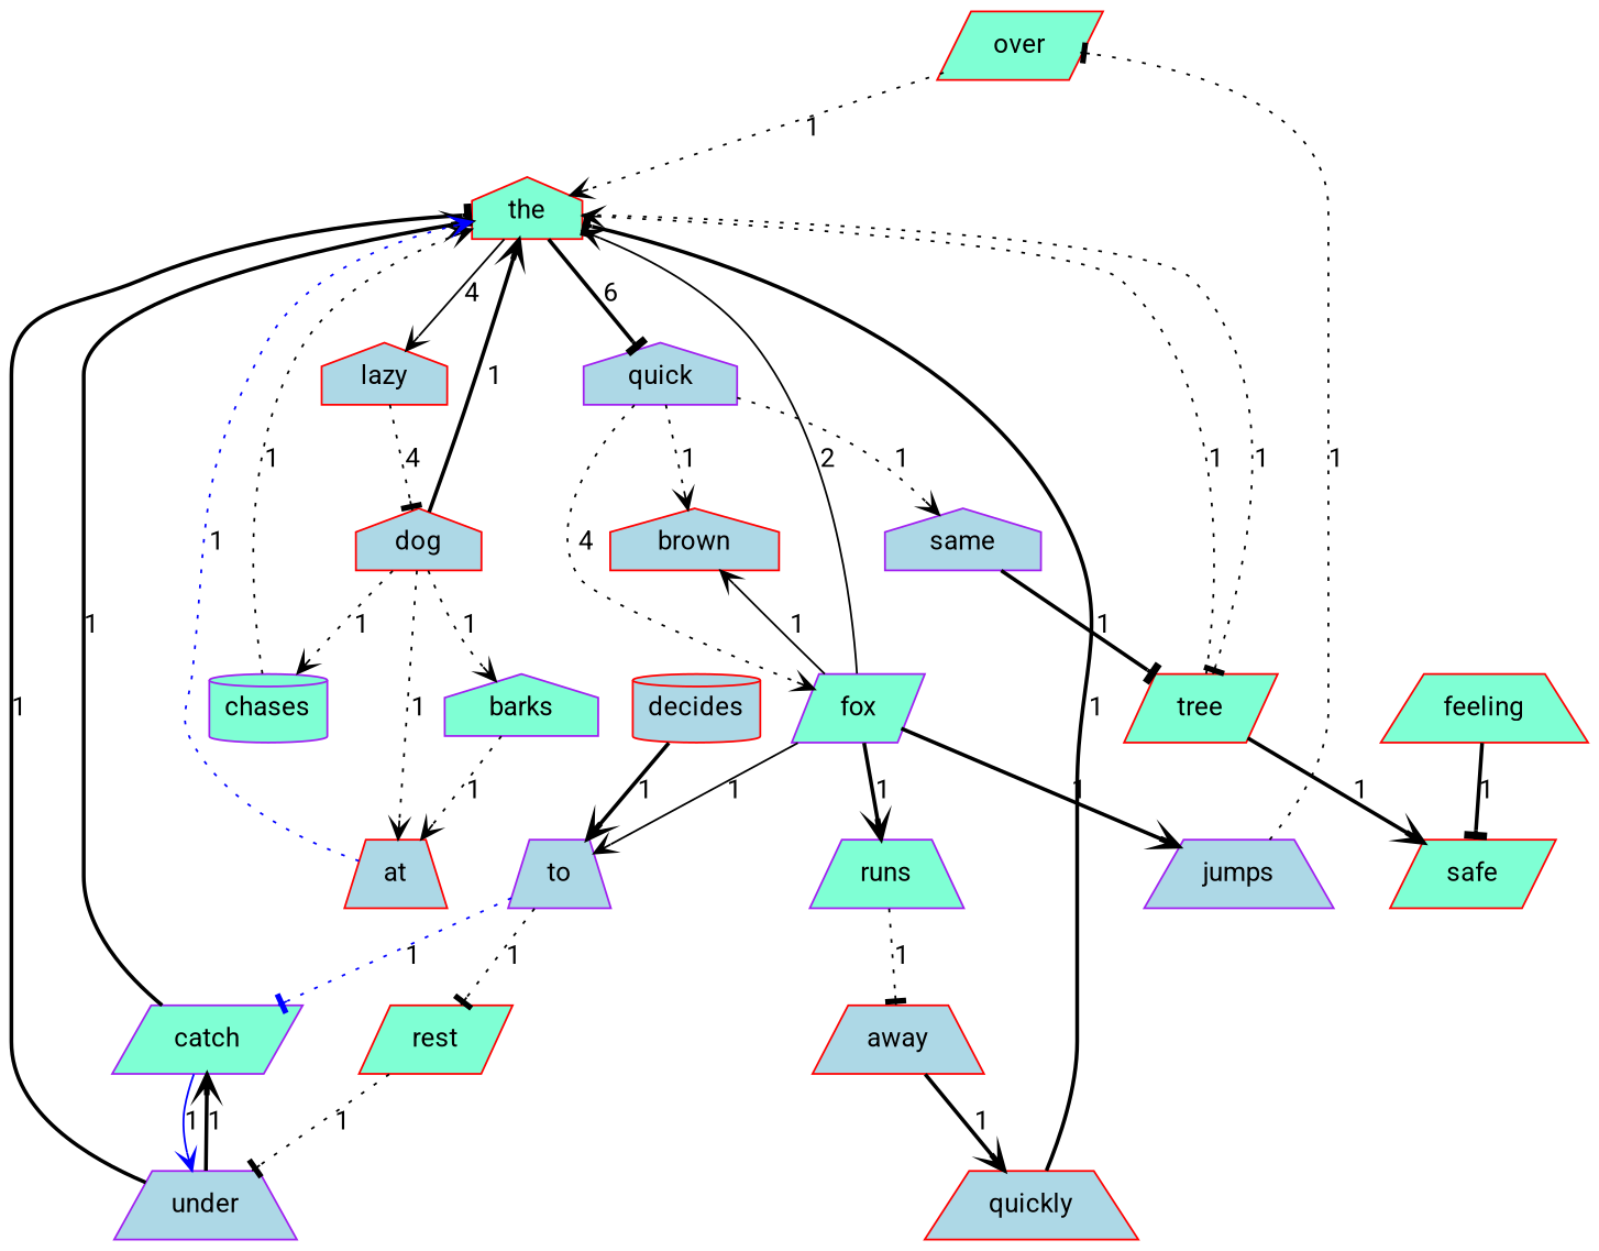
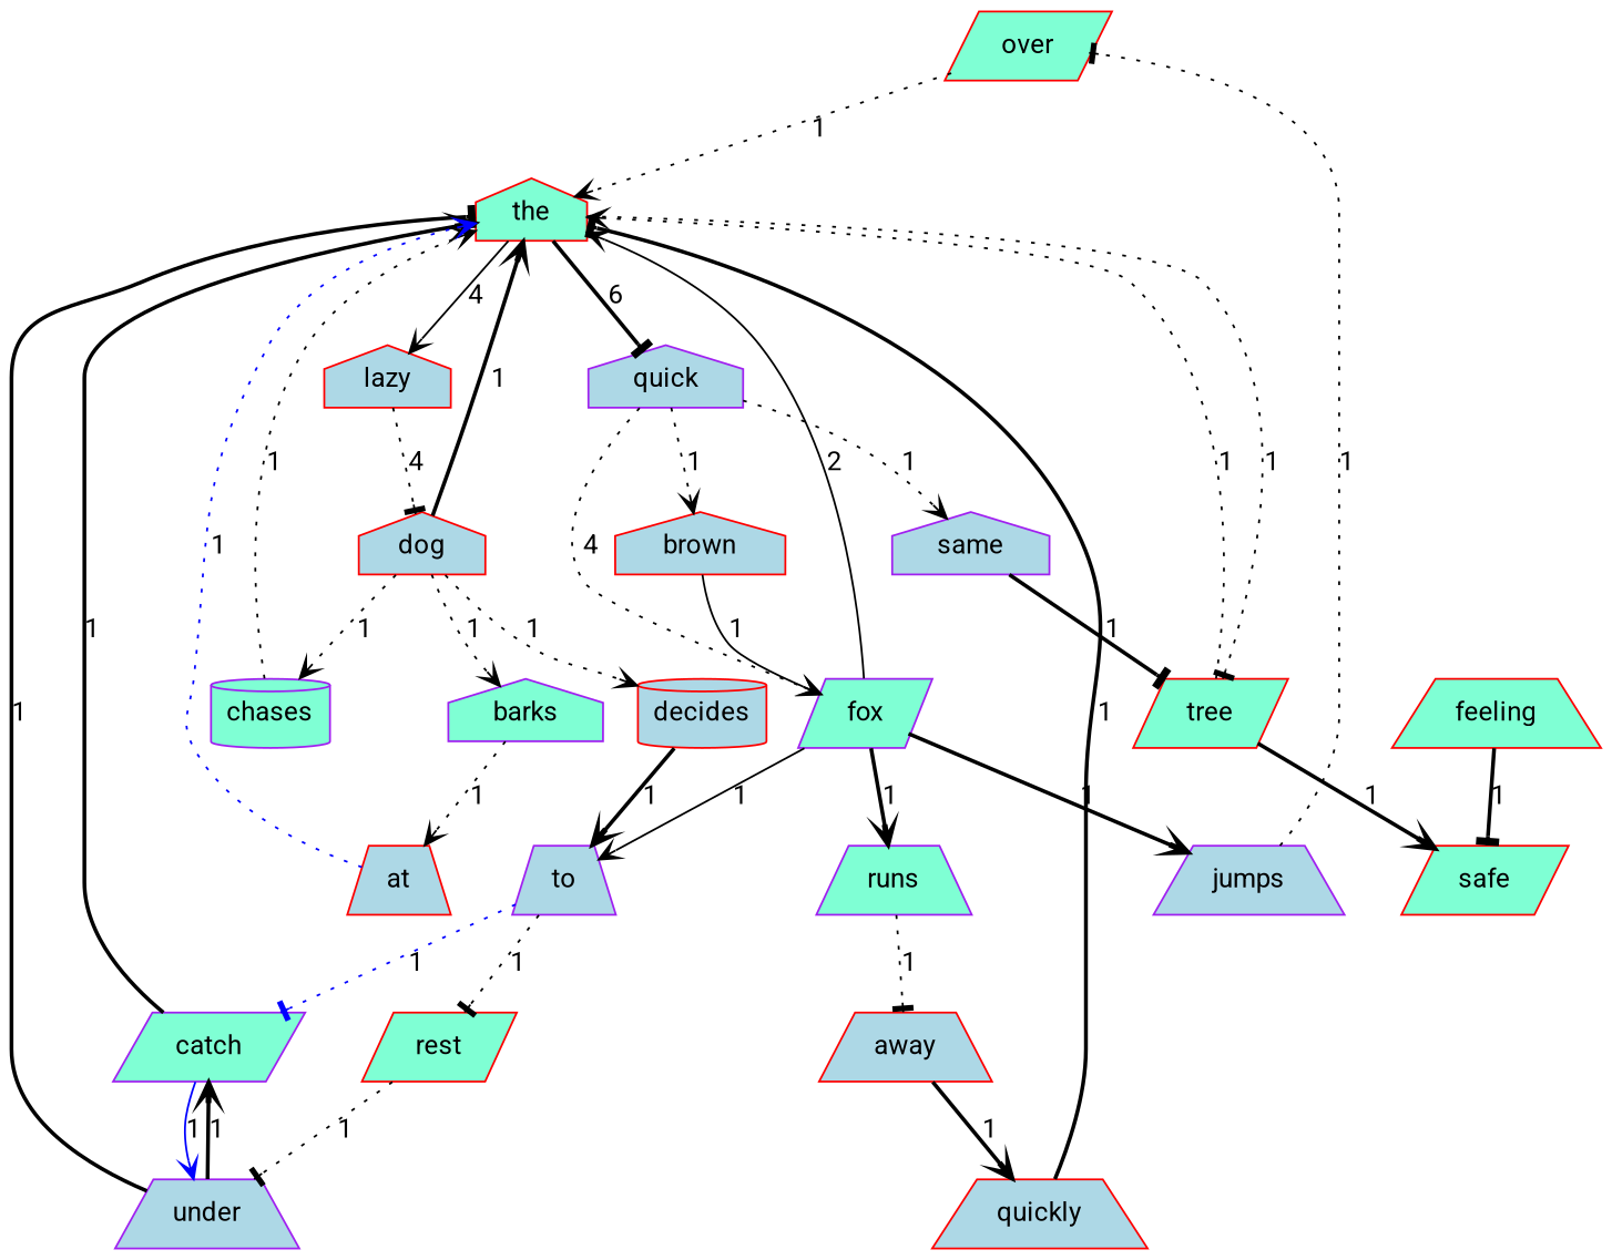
  digraph {
    fontname=Roboto
    node [color=red fillcolor=lightblue fontname=Roboto shape=trapezium style=filled]
    edge [arrowhead=vee fontname=Roboto style=dotted]
    over [fillcolor=aquamarine shape=parallelogram]
    the [fillcolor=aquamarine shape=house]
    quick [color=purple shape=house]
    lazy [shape=house]
    tree [fillcolor=aquamarine shape=parallelogram]
    under [color=purple]
    catch [color=purple fillcolor=aquamarine shape=parallelogram]
    rest [fillcolor=aquamarine shape=parallelogram]
    brown [shape=house]
    fox [color=purple fillcolor=aquamarine shape=parallelogram]
    same [color=purple shape=house]
    to [color=purple]
    jumps [color=purple]
    runs [color=purple fillcolor=aquamarine]
    away
    quickly
    dog [shape=house]
    decides [shape=cylinder]
    barks [color=purple fillcolor=aquamarine shape=house]
    chases [color=purple fillcolor=aquamarine shape=cylinder]
    safe [fillcolor=aquamarine shape=parallelogram]
    feeling [fillcolor=aquamarine]
    at
    over -> the [label=1]
    the -> quick [arrowhead=tee label=6 style=bold]
    the -> lazy [label=4 style=solid]
    the -> tree [arrowhead=tee label=1]
    quick -> brown [label=1]
    quick -> fox [label=4]
    quick -> same [label=1]
    lazy -> dog [arrowhead=tee label=4]
    tree -> the [label=1]
    tree -> safe [label=1 style=bold]
    under -> the [arrowhead=tee label=1 style=bold]
    under -> catch [label=1 style=bold]
    catch -> the [label=1 style=bold]
    catch -> under [color=blue label=1 style=solid]
    rest -> under [arrowhead=tee label=1]
-   fox -> brown [label=1 style=solid]
+   brown -> fox [label=1 style=solid]
    fox -> the [label=2 style=solid]
    fox -> to [label=1 style=solid]
    fox -> jumps [label=1 style=bold]
    fox -> runs [label=1 style=bold]
    same -> tree [arrowhead=tee label=1 style=bold]
    to -> catch [arrowhead=tee color=blue label=1]
    to -> rest [arrowhead=tee label=1]
    jumps -> over [arrowhead=tee label=1]
    runs -> away [arrowhead=tee label=1]
    away -> quickly [label=1 style=bold]
    quickly -> the [arrowhead=tee label=1 style=bold]
    dog -> the [label=1 style=bold]
-   dog -> at [label=1]
+   dog -> decides [label=1]
    dog -> barks [label=1]
    dog -> chases [label=1]
    decides -> to [label=1 style=bold]
    barks -> at [label=1]
    chases -> the [label=1]
    feeling -> safe [arrowhead=tee label=1 style=bold]
    at -> the [color=blue label=1]
  }
